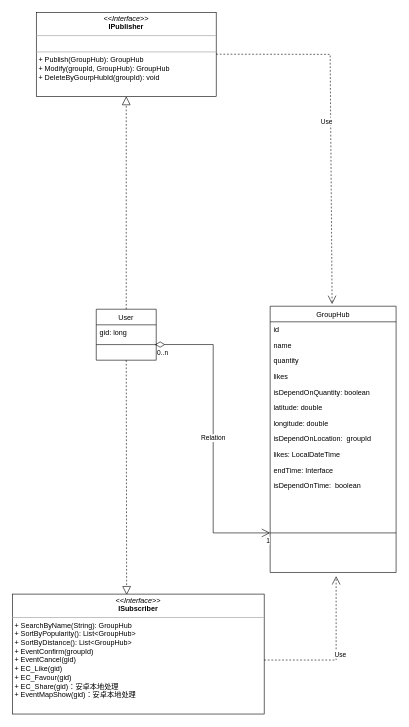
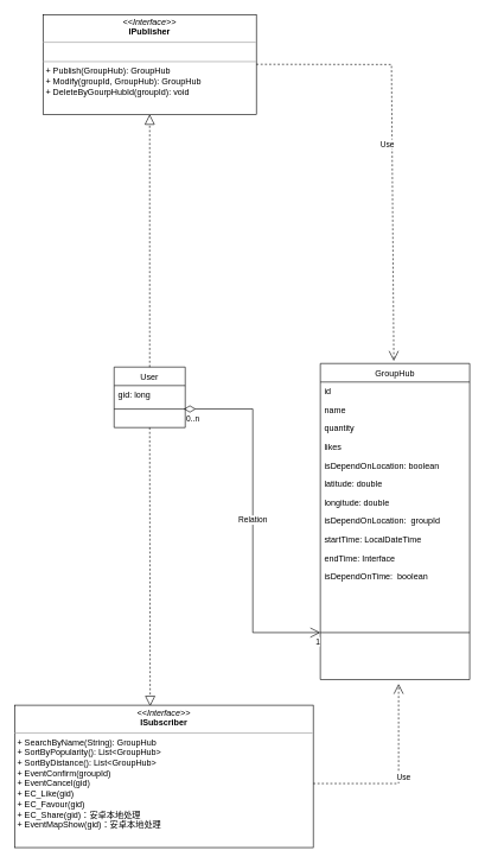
  <mxCell id="0" />
  <mxCell id="1" parent="0" />
  <mxCell id="2" value="GroupHub" style="swimlane;fontStyle=0;align=center;verticalAlign=top;childLayout=stackLayout;horizontal=1;startSize=26;horizontalStack=0;resizeParent=1;resizeLast=0;collapsible=1;marginBottom=0;rounded=0;shadow=0;strokeWidth=1;" parent="1" vertex="1"><mxGeometry x="450" y="510" width="210" height="444" as="geometry"><mxRectangle x="130" y="380" width="160" height="26" as="alternateBounds" /></mxGeometry></mxCell>
  <mxCell id="3" value="id" style="text;align=left;verticalAlign=top;spacingLeft=4;spacingRight=4;overflow=hidden;rotatable=0;points=[[0,0.5],[1,0.5]];portConstraint=eastwest;" parent="2" vertex="1"><mxGeometry y="26" width="210" height="26" as="geometry" /></mxCell>
  <mxCell id="4" value="name" style="text;align=left;verticalAlign=top;spacingLeft=4;spacingRight=4;overflow=hidden;rotatable=0;points=[[0,0.5],[1,0.5]];portConstraint=eastwest;rounded=0;shadow=0;html=0;" parent="2" vertex="1"><mxGeometry y="52" width="210" height="26" as="geometry" /></mxCell>
  <mxCell id="5" value="quantity" style="text;align=left;verticalAlign=top;spacingLeft=4;spacingRight=4;overflow=hidden;rotatable=0;points=[[0,0.5],[1,0.5]];portConstraint=eastwest;rounded=0;shadow=0;html=0;" vertex="1" parent="2"><mxGeometry y="78" width="210" height="26" as="geometry" /></mxCell>
  <mxCell id="6" value="likes" style="text;align=left;verticalAlign=top;spacingLeft=4;spacingRight=4;overflow=hidden;rotatable=0;points=[[0,0.5],[1,0.5]];portConstraint=eastwest;rounded=0;shadow=0;html=0;" vertex="1" parent="2"><mxGeometry y="104" width="210" height="26" as="geometry" /></mxCell>
- <mxCell id="7" value="isDependOnQuantity: boolean" style="text;align=left;verticalAlign=top;spacingLeft=4;spacingRight=4;overflow=hidden;rotatable=0;points=[[0,0.5],[1,0.5]];portConstraint=eastwest;rounded=0;shadow=0;html=0;" vertex="1" parent="2"><mxGeometry y="130" width="210" height="26" as="geometry" /></mxCell>
+ <mxCell id="7" value="isDependOnLocation: boolean" style="text;align=left;verticalAlign=top;spacingLeft=4;spacingRight=4;overflow=hidden;rotatable=0;points=[[0,0.5],[1,0.5]];portConstraint=eastwest;rounded=0;shadow=0;html=0;" vertex="1" parent="2"><mxGeometry y="130" width="210" height="26" as="geometry" /></mxCell>
  <mxCell id="8" value="latitude: double" style="text;align=left;verticalAlign=top;spacingLeft=4;spacingRight=4;overflow=hidden;rotatable=0;points=[[0,0.5],[1,0.5]];portConstraint=eastwest;rounded=0;shadow=0;html=0;" vertex="1" parent="2"><mxGeometry y="156" width="210" height="26" as="geometry" /></mxCell>
  <mxCell id="9" value="longitude: double" style="text;align=left;verticalAlign=top;spacingLeft=4;spacingRight=4;overflow=hidden;rotatable=0;points=[[0,0.5],[1,0.5]];portConstraint=eastwest;rounded=0;shadow=0;html=0;" vertex="1" parent="2"><mxGeometry y="182" width="210" height="26" as="geometry" /></mxCell>
  <mxCell id="10" value="isDependOnLocation:  groupId" style="text;align=left;verticalAlign=top;spacingLeft=4;spacingRight=4;overflow=hidden;rotatable=0;points=[[0,0.5],[1,0.5]];portConstraint=eastwest;rounded=0;shadow=0;html=0;" vertex="1" parent="2"><mxGeometry y="208" width="210" height="26" as="geometry" /></mxCell>
- <mxCell id="11" value="likes: LocalDateTime" style="text;align=left;verticalAlign=top;spacingLeft=4;spacingRight=4;overflow=hidden;rotatable=0;points=[[0,0.5],[1,0.5]];portConstraint=eastwest;rounded=0;shadow=0;html=0;" vertex="1" parent="2"><mxGeometry y="234" width="210" height="26" as="geometry" /></mxCell>
+ <mxCell id="11" value="startTime: LocalDateTime" style="text;align=left;verticalAlign=top;spacingLeft=4;spacingRight=4;overflow=hidden;rotatable=0;points=[[0,0.5],[1,0.5]];portConstraint=eastwest;rounded=0;shadow=0;html=0;" vertex="1" parent="2"><mxGeometry y="234" width="210" height="26" as="geometry" /></mxCell>
  <mxCell id="12" value="endTime: Interface" style="text;align=left;verticalAlign=top;spacingLeft=4;spacingRight=4;overflow=hidden;rotatable=0;points=[[0,0.5],[1,0.5]];portConstraint=eastwest;rounded=0;shadow=0;html=0;" vertex="1" parent="2"><mxGeometry y="260" width="210" height="26" as="geometry" /></mxCell>
  <mxCell id="13" value="isDependOnTime:  boolean" style="text;align=left;verticalAlign=top;spacingLeft=4;spacingRight=4;overflow=hidden;rotatable=0;points=[[0,0.5],[1,0.5]];portConstraint=eastwest;rounded=0;shadow=0;html=0;" vertex="1" parent="2"><mxGeometry y="286" width="210" height="26" as="geometry" /></mxCell>
  <mxCell id="14" value="" style="line;html=1;strokeWidth=1;align=left;verticalAlign=middle;spacingTop=-1;spacingLeft=3;spacingRight=3;rotatable=0;labelPosition=right;points=[];portConstraint=eastwest;" parent="2" vertex="1"><mxGeometry y="312" width="210" height="132" as="geometry" /></mxCell>
  <mxCell id="15" value="User" style="swimlane;fontStyle=0;align=center;verticalAlign=top;childLayout=stackLayout;horizontal=1;startSize=26;horizontalStack=0;resizeParent=1;resizeLast=0;collapsible=1;marginBottom=0;rounded=0;shadow=0;strokeWidth=1;" vertex="1" parent="1"><mxGeometry x="160" y="515" width="100" height="85" as="geometry"><mxRectangle x="130" y="380" width="160" height="26" as="alternateBounds" /></mxGeometry></mxCell>
  <mxCell id="16" value="gid: long" style="text;align=left;verticalAlign=top;spacingLeft=4;spacingRight=4;overflow=hidden;rotatable=0;points=[[0,0.5],[1,0.5]];portConstraint=eastwest;" vertex="1" parent="15"><mxGeometry y="26" width="100" height="26" as="geometry" /></mxCell>
  <mxCell id="17" value="" style="line;html=1;strokeWidth=1;align=left;verticalAlign=middle;spacingTop=-1;spacingLeft=3;spacingRight=3;rotatable=0;labelPosition=right;points=[];portConstraint=eastwest;" vertex="1" parent="15"><mxGeometry y="52" width="100" height="14" as="geometry" /></mxCell>
  <mxCell id="18" value="Relation" style="endArrow=open;html=1;endSize=12;startArrow=diamondThin;startSize=14;startFill=0;edgeStyle=orthogonalEdgeStyle;rounded=0;exitX=0.98;exitY=0.492;exitDx=0;exitDy=0;exitPerimeter=0;" edge="1" parent="1" source="17" target="14"><mxGeometry relative="1" as="geometry"><mxPoint x="300" y="630" as="sourcePoint" /><mxPoint x="260" y="670" as="targetPoint" /></mxGeometry></mxCell>
  <mxCell id="19" value="0..n" style="edgeLabel;resizable=0;html=1;align=left;verticalAlign=top;" connectable="0" vertex="1" parent="18"><mxGeometry x="-1" relative="1" as="geometry"><mxPoint x="2" as="offset" /></mxGeometry></mxCell>
  <mxCell id="20" value="1" style="edgeLabel;resizable=0;html=1;align=right;verticalAlign=top;" connectable="0" vertex="1" parent="18"><mxGeometry x="1" relative="1" as="geometry" /></mxCell>
  <mxCell id="21" value="" style="endArrow=block;dashed=1;endFill=0;endSize=12;html=1;rounded=0;entryX=0.5;entryY=1;entryDx=0;entryDy=0;exitX=0.5;exitY=0;exitDx=0;exitDy=0;" edge="1" parent="1" source="15" target="23"><mxGeometry width="160" relative="1" as="geometry"><mxPoint x="210" y="510" as="sourcePoint" /><mxPoint x="211.32" y="313.35" as="targetPoint" /></mxGeometry></mxCell>
  <mxCell id="22" value="" style="endArrow=block;dashed=1;endFill=0;endSize=12;html=1;rounded=0;entryX=0.454;entryY=0.007;entryDx=0;entryDy=0;entryPerimeter=0;exitX=0.5;exitY=1;exitDx=0;exitDy=0;" edge="1" parent="1" source="15" target="24"><mxGeometry width="160" relative="1" as="geometry"><mxPoint x="130" y="692" as="sourcePoint" /><mxPoint x="211.7" y="838" as="targetPoint" /></mxGeometry></mxCell>
  <mxCell id="23" value="&lt;p style=&quot;margin:0px;margin-top:4px;text-align:center;&quot;&gt;&lt;i&gt;&amp;lt;&amp;lt;Interface&amp;gt;&amp;gt;&lt;/i&gt;&lt;br&gt;&lt;b&gt;IPublisher&lt;/b&gt;&lt;/p&gt;&lt;hr size=&quot;1&quot;&gt;&lt;p style=&quot;margin:0px;margin-left:4px;&quot;&gt;&lt;br&gt;&lt;/p&gt;&lt;hr size=&quot;1&quot;&gt;&lt;p style=&quot;margin:0px;margin-left:4px;&quot;&gt;+ Publish(GroupHub): GroupHub&lt;br&gt;+ Modify(groupId, GroupHub): GroupHub&lt;/p&gt;&lt;p style=&quot;margin:0px;margin-left:4px;&quot;&gt;+ DeleteByGourpHubId(groupId): void&lt;/p&gt;&lt;p style=&quot;margin:0px;margin-left:4px;&quot;&gt;&lt;br&gt;&lt;/p&gt;&lt;p style=&quot;margin:0px;margin-left:4px;&quot;&gt;&lt;br&gt;&lt;/p&gt;" style="verticalAlign=top;align=left;overflow=fill;fontSize=12;fontFamily=Helvetica;html=1;whiteSpace=wrap;" vertex="1" parent="1"><mxGeometry x="60" y="20" width="300" height="140" as="geometry" /></mxCell>
  <mxCell id="24" value="&lt;p style=&quot;margin:0px;margin-top:4px;text-align:center;&quot;&gt;&lt;i&gt;&amp;lt;&amp;lt;Interface&amp;gt;&amp;gt;&lt;/i&gt;&lt;br&gt;&lt;b&gt;ISubscriber&lt;/b&gt;&lt;/p&gt;&lt;hr size=&quot;1&quot;&gt;&lt;p style=&quot;margin:0px;margin-left:4px;&quot;&gt;&lt;/p&gt;&lt;p style=&quot;margin:0px;margin-left:4px;&quot;&gt;+ SearchByName(String): GroupHub&lt;br&gt;+ SortByPopularity(): List&amp;lt;GroupHub&amp;gt;&lt;/p&gt;&lt;p style=&quot;margin:0px;margin-left:4px;&quot;&gt;+ SortByDistance(): List&amp;lt;GroupHub&amp;gt;&lt;/p&gt;&lt;p style=&quot;margin:0px;margin-left:4px;&quot;&gt;+ EventConfirm(groupId)&lt;/p&gt;&lt;p style=&quot;margin:0px;margin-left:4px;&quot;&gt;+&amp;nbsp;EventCancel(gid)&lt;/p&gt;&lt;p style=&quot;margin:0px;margin-left:4px;&quot;&gt;+&amp;nbsp;EC_Like(gid)&lt;/p&gt;&lt;p style=&quot;margin:0px;margin-left:4px;&quot;&gt;+&amp;nbsp;EC_Favour(gid)&lt;/p&gt;&lt;p style=&quot;margin:0px;margin-left:4px;&quot;&gt;+&amp;nbsp;EC_Share(gid)：安卓本地处理&lt;/p&gt;&lt;p style=&quot;margin:0px;margin-left:4px;&quot;&gt;+&amp;nbsp;EventMapShow(gid)：安卓本地处理&lt;/p&gt;&lt;div&gt;&lt;span style=&quot;background-color: initial;&quot;&gt;&lt;br&gt;&lt;/span&gt;&lt;/div&gt;&lt;div&gt;&lt;span style=&quot;background-color: initial;&quot;&gt;&lt;br&gt;&lt;/span&gt;&lt;/div&gt;&lt;div&gt;&lt;span style=&quot;background-color: initial;&quot;&gt;&lt;br&gt;&lt;/span&gt;&lt;/div&gt;&lt;div&gt;&lt;span style=&quot;background-color: initial;&quot;&gt;&lt;br&gt;&lt;/span&gt;&lt;/div&gt;&lt;div&gt;&lt;span style=&quot;background-color: initial;&quot;&gt;&lt;br&gt;&lt;/span&gt;&lt;/div&gt;" style="verticalAlign=top;align=left;overflow=fill;fontSize=12;fontFamily=Helvetica;html=1;whiteSpace=wrap;" vertex="1" parent="1"><mxGeometry x="20" y="990" width="420" height="200" as="geometry" /></mxCell>
  <mxCell id="25" value="Use" style="endArrow=open;endSize=12;dashed=1;html=1;rounded=0;entryX=0.492;entryY=-0.008;entryDx=0;entryDy=0;entryPerimeter=0;" edge="1" parent="1" target="2"><mxGeometry x="-0.005" y="-7" width="160" relative="1" as="geometry"><mxPoint x="360" y="89.71" as="sourcePoint" /><mxPoint x="520" y="89.71" as="targetPoint" /><Array as="points"><mxPoint x="550" y="90" /></Array><mxPoint as="offset" /></mxGeometry></mxCell>
  <mxCell id="26" value="Use" style="endArrow=open;endSize=12;dashed=1;html=1;rounded=0;" edge="1" parent="1"><mxGeometry x="-0.005" y="-7" width="160" relative="1" as="geometry"><mxPoint x="440" y="1100" as="sourcePoint" /><mxPoint x="560" y="960" as="targetPoint" /><Array as="points"><mxPoint x="560" y="1100" /></Array><mxPoint as="offset" /></mxGeometry></mxCell>
